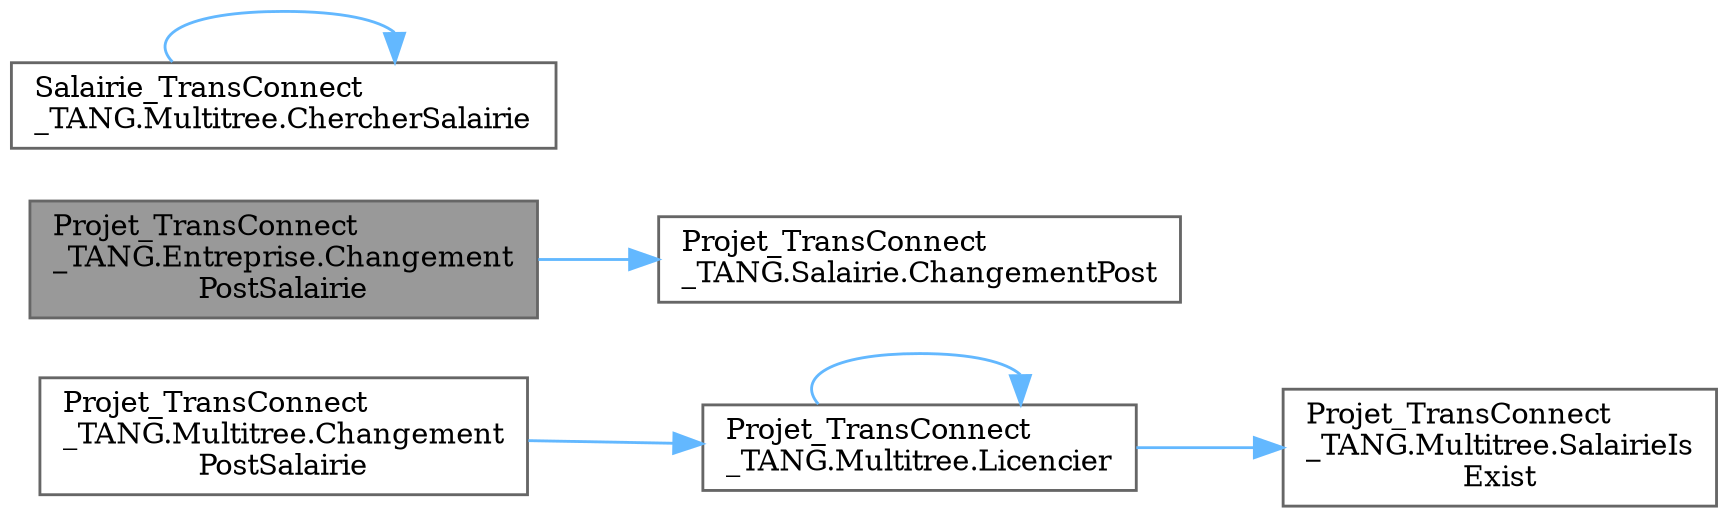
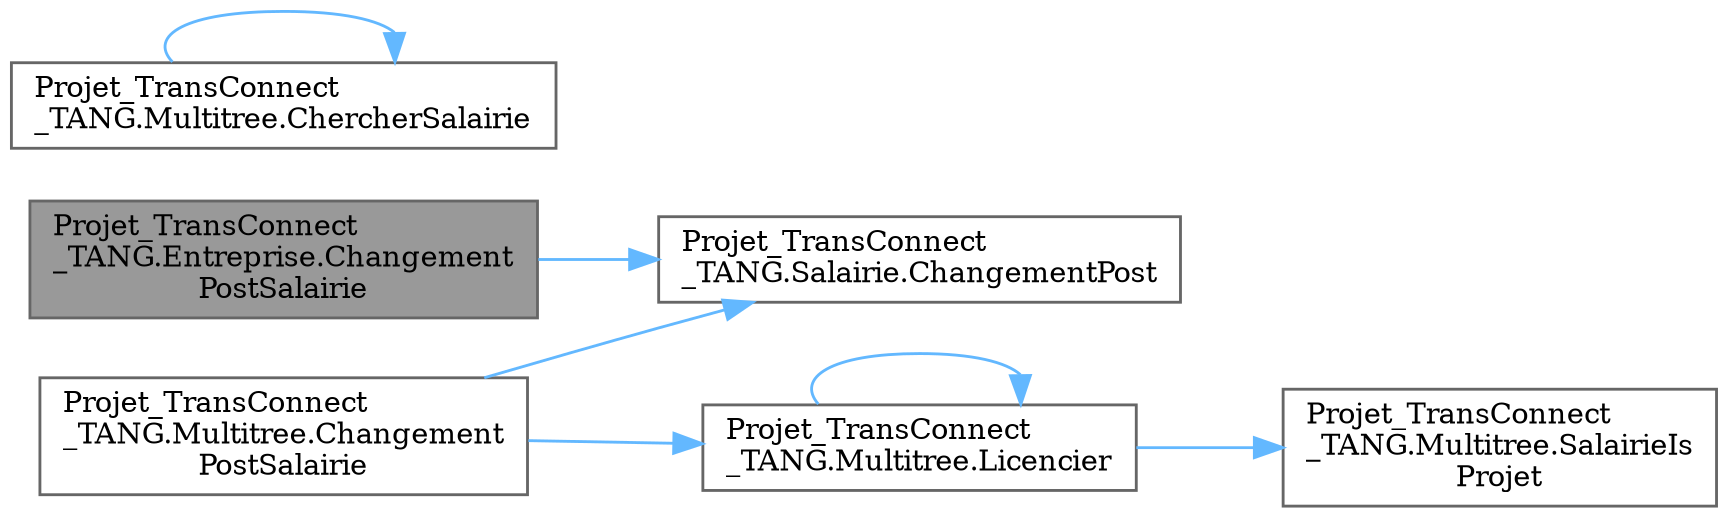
  digraph {
    fontname="DejaVu Serif"
    rankdir=LR
    node [color=grey40 fillcolor=white fontname="DejaVu Serif" fontsize=10 shape=box style=filled]
    edge [color=steelblue1 fontname="DejaVu Serif" fontsize=10 labelfontname=Helvetica labelfontsize=10 style=solid]
    n1 [color=gray40 fillcolor=grey60 fontcolor=black height=0.2 label="Projet_TransConnect\l_TANG.Entreprise.Changement\lPostSalairie" width=0.4]
    n2 [height=0.2 label="Projet_TransConnect\l_TANG.Salairie.ChangementPost" width=0.4]
    n3 [height=0.2 label="Projet_TransConnect\l_TANG.Multitree.Changement\lPostSalairie" width=0.4]
    n4 [height=0.2 label="Projet_TransConnect\l_TANG.Multitree.Licencier" width=0.4]
-   n5 [height=0.2 label="Salairie_TransConnect\l_TANG.Multitree.ChercherSalairie" width=0.4]
-   n6 [height=0.2 label="Projet_TransConnect\l_TANG.Multitree.SalairieIs\lExist" width=0.4]
+   n5 [height=0.2 label="Projet_TransConnect\l_TANG.Multitree.ChercherSalairie" width=0.4]
+   n6 [height=0.2 label="Projet_TransConnect\l_TANG.Multitree.SalairieIs\lProjet" width=0.4]
    n1 -> n2
+   n3 -> n2
    n3 -> n4
    n4 -> n4
    n4 -> n6
    n5 -> n5
  }
